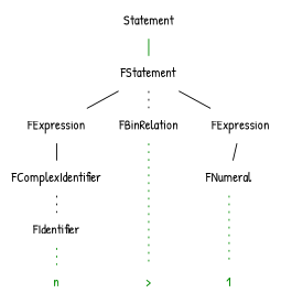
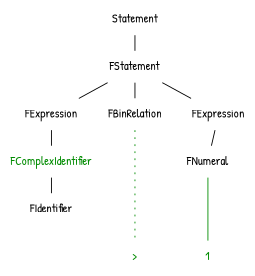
  graph {
    fontname="Patrick Hand"
    node [fontname="Patrick Hand" shape=plaintext]
    edge [fontname="Patrick Hand" style=solid]
    n1 [label=Statement]
-   n2 [fontcolor=green4 label="         n         "]
    n3 [fontcolor=green4 label="         >         "]
    n4 [fontcolor=green4 label=1]
    n5 [label=FStatement]
    n6 [label=FExpression]
    n7 [label=FBinRelation]
    n8 [label=FExpression]
-   n9 [label=FComplexIdentifier]
+   n9 [label=FComplexIdentifier fontcolor=green4]
    n10 [label=FNumeral]
    n11 [label=FIdentifier]
    subgraph sub_1 {
      rank=same
      n1
    }
    subgraph sub_2 {
      rank=same
-     n2
      n3
      n4
    }
    subgraph sub_3 {
      rank=same
      ranksep=2
      n5
    }
    subgraph sub_4 {
      rank=same
      n6
      n7
      n8
    }
    subgraph sub_5 {
      rank=same
      n9
      n10
    }
    subgraph sub_6 {
      rank=same
      n11
    }
-   n1 -- n5 [color=green4]
-   n2 -- n3 [color=green4 style=invis]
+   n1 -- n5
    n3 -- n4 [color=green4 style=invis]
    n5 -- n6
-   n5 -- n7 [style=dotted]
+   n5 -- n7
    n5 -- n8
    n6 -- n7 [style=invis]
    n6 -- n9
    n7 -- n3 [color=green4 style=dotted]
    n7 -- n8 [style=invis]
    n8 -- n10
    n9 -- n10 [style=invis]
-   n9 -- n11 [style=dotted]
-   n10 -- n4 [color=green4 style=dotted]
-   n11 -- n2 [color=green4 style=dotted]
+   n9 -- n11
+   n10 -- n4 [color=green4]
  }
